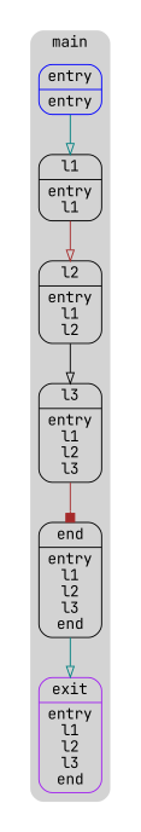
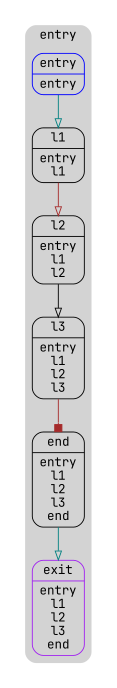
  digraph {
    compound=true
    fontname="JetBrains Mono"
    node [color=black shape=Mrecord fontname="JetBrains Mono"]
    edge [color=teal arrowhead=onormal fontname="JetBrains Mono"]
    n1 [color=blue label="{entry|entry}"]
    n2 [label="{l1|entry\nl1}"]
    n3 [label="{l2|entry\nl1\nl2}"]
    n4 [label="{l3|entry\nl1\nl2\nl3}"]
    n5 [label="{end|entry\nl1\nl2\nl3\nend}"]
    n6 [color=purple label="{exit|entry\nl1\nl2\nl3\nend}"]
    subgraph cluster_1 {
      peripheries=0
      subgraph cluster_2 {
        peripheries=0
        subgraph cluster_3 {
          bgcolor=lightgray
          color=darkgray
-         label=main
+         label=entry
          peripheries=0
          style=rounded
          n1
          n2
          n3
          n4
          n5
          n6
        }
      }
    }
    n1 -> n2
    n2 -> n3 [color=brown]
    n3 -> n4 [color=black]
    n4 -> n5 [color=brown arrowhead=box]
    n5 -> n6
  }
